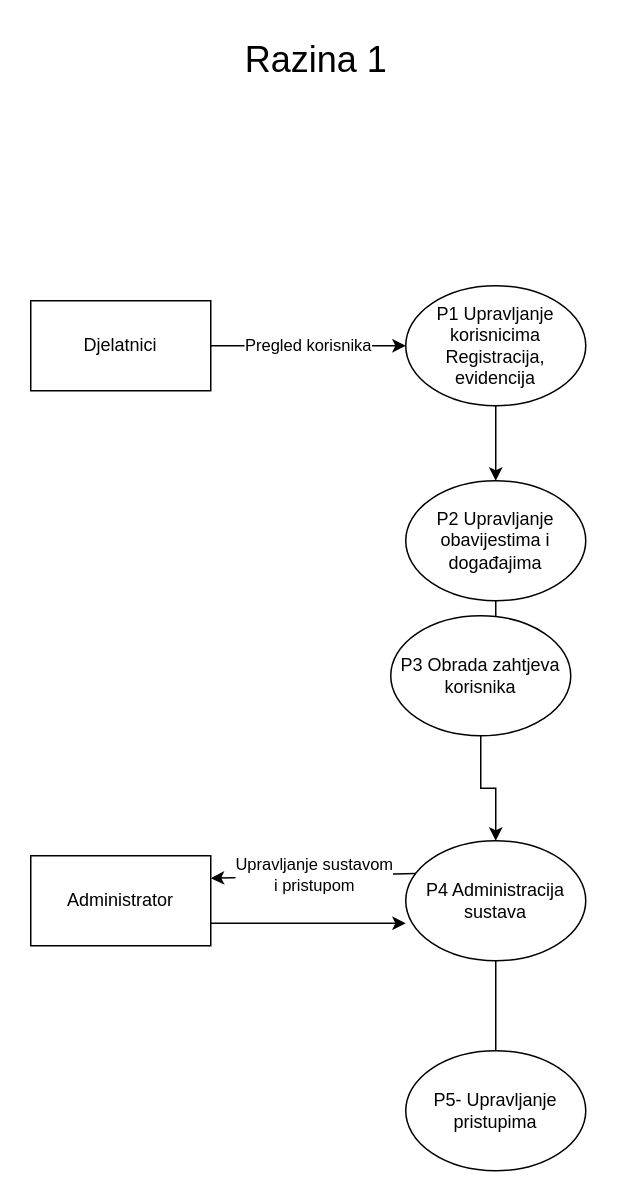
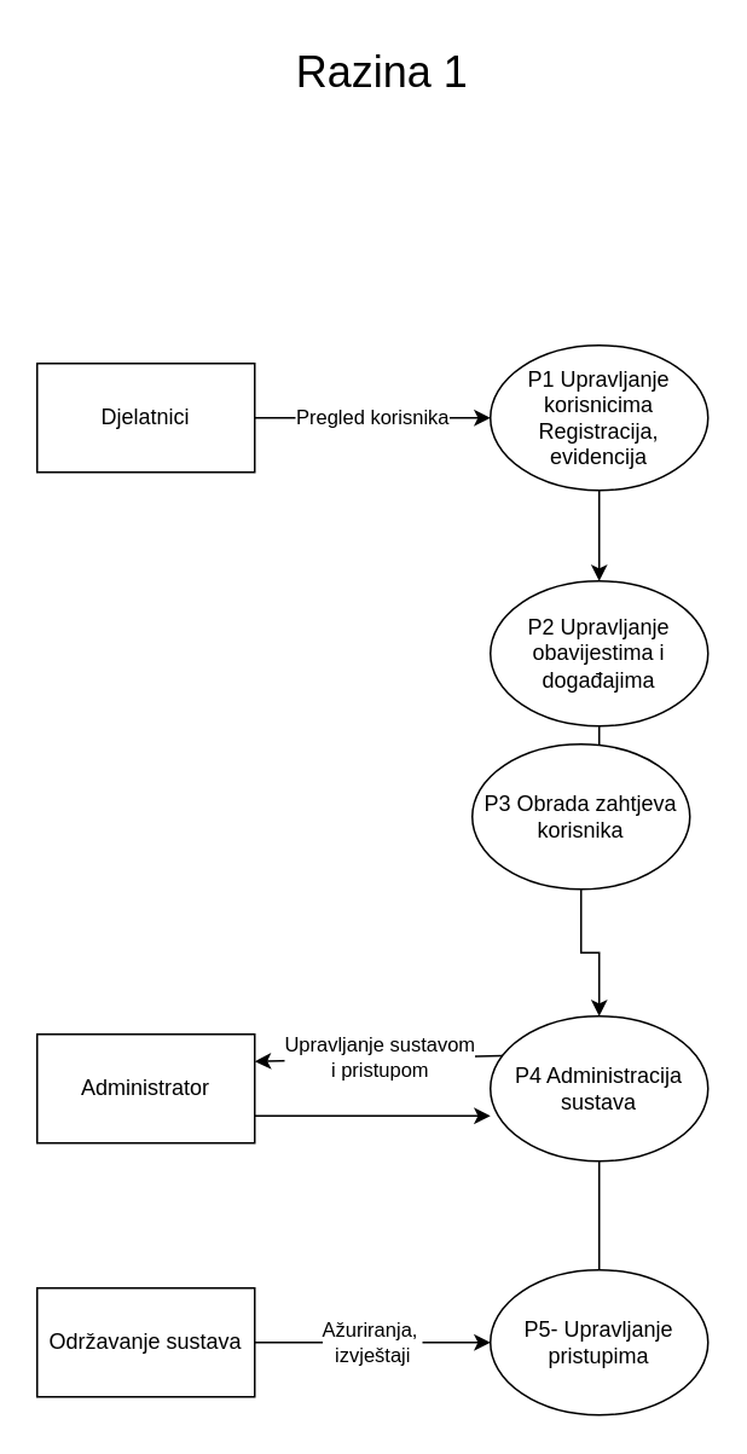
  <mxCell id="0" />
  <mxCell id="1" parent="0" />
  <mxCell id="2" value="&lt;font style=&quot;font-size: 24px;&quot;&gt;Razina 1&lt;/font&gt;" style="text;html=1;align=center;verticalAlign=middle;resizable=0;points=[];autosize=1;strokeColor=none;fillColor=none;" vertex="1" parent="1"><mxGeometry x="150" y="20" width="120" height="40" as="geometry" /></mxCell>
  <mxCell id="3" value="" style="edgeStyle=orthogonalEdgeStyle;rounded=0;orthogonalLoop=1;jettySize=auto;html=1;" edge="1" parent="1" source="4" target="8"><mxGeometry relative="1" as="geometry" /></mxCell>
  <mxCell id="4" value="P1 Upravljanje korisnicima Registracija, evidencija" style="ellipse;whiteSpace=wrap;html=1;" vertex="1" parent="1"><mxGeometry x="270" y="190" width="120" height="80" as="geometry" /></mxCell>
  <mxCell id="5" value="Pregled korisnika" style="edgeStyle=orthogonalEdgeStyle;rounded=0;orthogonalLoop=1;jettySize=auto;html=1;entryX=0;entryY=0.5;entryDx=0;entryDy=0;" edge="1" parent="1" source="6" target="4"><mxGeometry relative="1" as="geometry"><mxPoint x="240" y="250" as="targetPoint" /></mxGeometry></mxCell>
  <mxCell id="6" value="Djelatnici" style="rounded=0;whiteSpace=wrap;html=1;" vertex="1" parent="1"><mxGeometry x="20" y="200" width="120" height="60" as="geometry" /></mxCell>
  <mxCell id="7" value="" style="edgeStyle=orthogonalEdgeStyle;rounded=0;orthogonalLoop=1;jettySize=auto;html=1;" edge="1" parent="1" source="8" target="10"><mxGeometry relative="1" as="geometry" /></mxCell>
  <mxCell id="8" value="P2 Upravljanje obavijestima i događajima" style="ellipse;whiteSpace=wrap;html=1;" vertex="1" parent="1"><mxGeometry x="270" y="320" width="120" height="80" as="geometry" /></mxCell>
  <mxCell id="9" value="" style="edgeStyle=orthogonalEdgeStyle;rounded=0;orthogonalLoop=1;jettySize=auto;html=1;" edge="1" parent="1" source="10" target="12"><mxGeometry relative="1" as="geometry" /></mxCell>
  <mxCell id="10" value="P3 Obrada zahtjeva korisnika" style="ellipse;whiteSpace=wrap;html=1;" vertex="1" parent="1"><mxGeometry x="260" y="410" width="120" height="80" as="geometry" /></mxCell>
  <mxCell id="11" value="" style="edgeStyle=orthogonalEdgeStyle;rounded=0;orthogonalLoop=1;jettySize=auto;html=1;endArrow=none;" edge="1" parent="1" source="12" target="13"><mxGeometry relative="1" as="geometry" /></mxCell>
  <mxCell id="12" value="P4 Administracija sustava" style="ellipse;whiteSpace=wrap;html=1;" vertex="1" parent="1"><mxGeometry x="270" y="560" width="120" height="80" as="geometry" /></mxCell>
  <mxCell id="13" value="P5- Upravljanje pristupima" style="ellipse;whiteSpace=wrap;html=1;" vertex="1" parent="1"><mxGeometry x="270" y="700" width="120" height="80" as="geometry" /></mxCell>
  <mxCell id="14" value="Administrator" style="rounded=0;whiteSpace=wrap;html=1;" vertex="1" parent="1"><mxGeometry x="20" y="570" width="120" height="60" as="geometry" /></mxCell>
+ <mxCell id="15" value="Ažuriranja,&amp;nbsp;&lt;div&gt;izvještaji&lt;/div&gt;" style="edgeStyle=orthogonalEdgeStyle;rounded=0;orthogonalLoop=1;jettySize=auto;html=1;entryX=0;entryY=0.5;entryDx=0;entryDy=0;" edge="1" parent="1" source="16" target="13"><mxGeometry relative="1" as="geometry"><mxPoint x="240" y="740" as="targetPoint" /></mxGeometry></mxCell>
+ <mxCell id="16" value="Održavanje sustava" style="rounded=0;whiteSpace=wrap;html=1;" vertex="1" parent="1"><mxGeometry x="20" y="710" width="120" height="60" as="geometry" /></mxCell>
  <mxCell id="17" value="Upravljanje sustavom&lt;div&gt;i pristupom&lt;/div&gt;" style="endArrow=classic;html=1;rounded=0;exitX=0.057;exitY=0.273;exitDx=0;exitDy=0;exitPerimeter=0;entryX=1;entryY=0.25;entryDx=0;entryDy=0;" edge="1" parent="1" source="12" target="14"><mxGeometry width="50" height="50" relative="1" as="geometry"><mxPoint x="190" y="650" as="sourcePoint" /><mxPoint x="240" y="600" as="targetPoint" /></mxGeometry></mxCell>
  <mxCell id="18" value="" style="endArrow=classic;html=1;rounded=0;exitX=1;exitY=0.75;exitDx=0;exitDy=0;" edge="1" parent="1" source="14"><mxGeometry width="50" height="50" relative="1" as="geometry"><mxPoint x="190" y="650" as="sourcePoint" /><mxPoint x="270" y="615" as="targetPoint" /></mxGeometry></mxCell>
